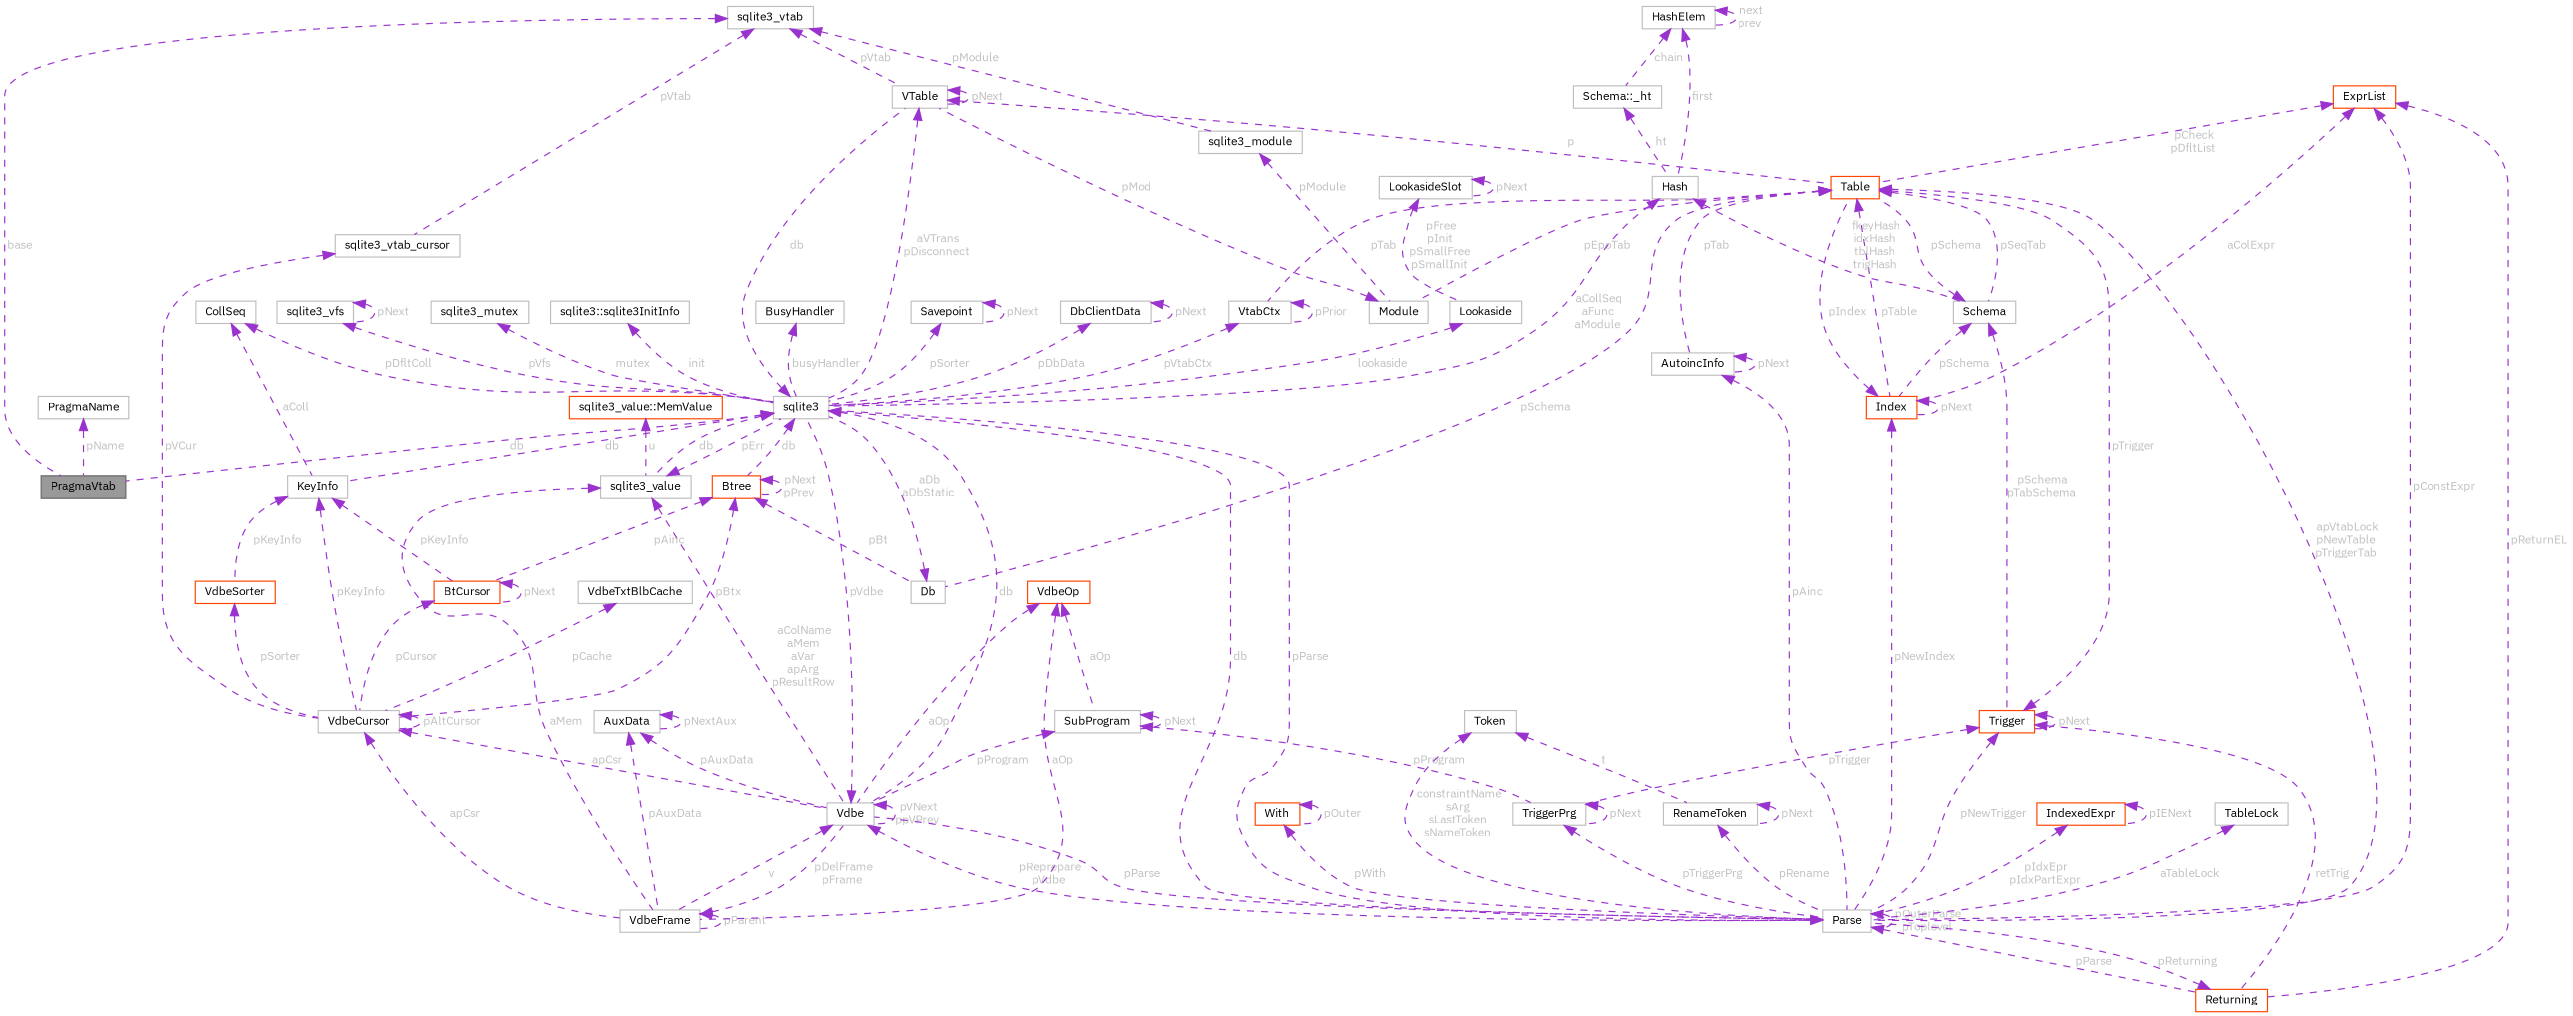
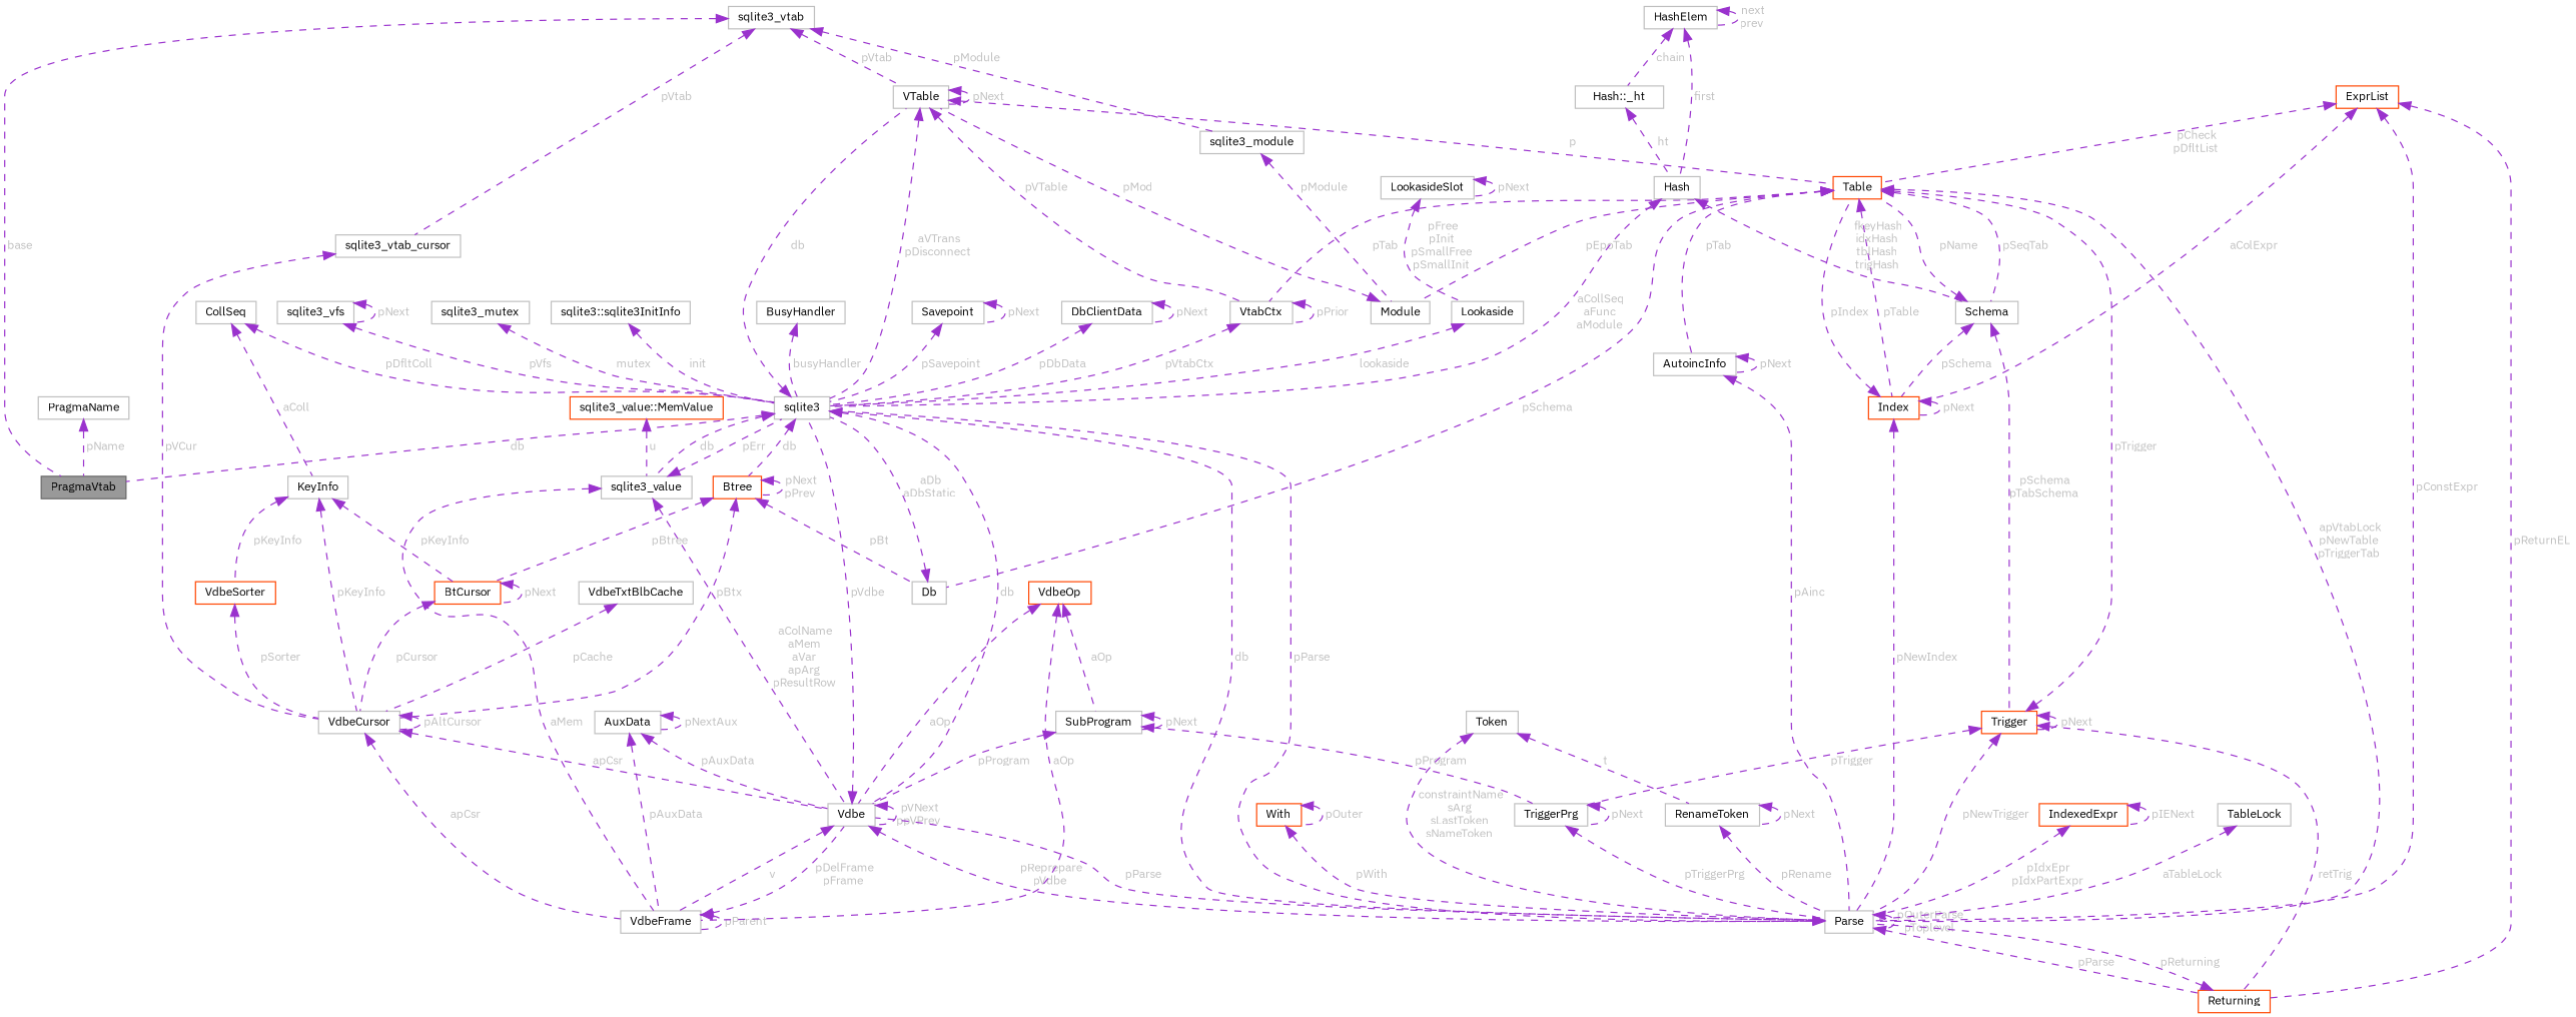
  digraph {
    fontname="IBM Plex Sans"
    node [color=grey75 fillcolor=white fontname="IBM Plex Sans" fontsize=10 shape=box style=filled]
    edge [color=darkorchid3 dir=back fontcolor=grey fontname="IBM Plex Sans" fontsize=10 labelfontname=Helvetica labelfontsize=10 style=dashed]
    n1 [color=gray40 fillcolor=grey60 fontcolor=black height=0.2 label=PragmaVtab width=0.4]
    n2 [height=0.2 label=sqlite3_vtab width=0.4]
    n3 [height=0.2 label=VTable width=0.4]
    n4 [height=0.2 label=sqlite3_vtab_cursor width=0.4]
    n5 [height=0.2 label=sqlite3_module width=0.4]
    n6 [height=0.2 label=sqlite3 width=0.4]
    n7 [color=orangered height=0.2 label=Table width=0.4]
    n8 [height=0.2 label=VtabCtx width=0.4]
    n9 [height=0.2 label=VdbeCursor width=0.4]
    n10 [height=0.2 label=Module width=0.4]
    n11 [height=0.2 label=Vdbe width=0.4]
    n12 [height=0.2 label=Parse width=0.4]
    n13 [height=0.2 label=sqlite3_value width=0.4]
    n14 [color=orangered height=0.2 label=Btree width=0.4]
    n15 [height=0.2 label=KeyInfo width=0.4]
    n16 [height=0.2 label=VdbeFrame width=0.4]
    n17 [color=orangered height=0.2 label=Returning width=0.4]
    n18 [height=0.2 label=Db width=0.4]
    n19 [color=orangered height=0.2 label=BtCursor width=0.4]
    n20 [color=orangered height=0.2 label=VdbeSorter width=0.4]
    n21 [height=0.2 label=sqlite3_vfs width=0.4]
    n22 [color=orangered height=0.2 label=ExprList width=0.4]
    n23 [color=orangered height=0.2 label=Index width=0.4]
    n24 [height=0.2 label=AutoincInfo width=0.4]
    n25 [height=0.2 label=Schema width=0.4]
    n26 [color=orangered height=0.2 label=IndexedExpr width=0.4]
    n27 [height=0.2 label=TableLock width=0.4]
    n28 [color=orangered height=0.2 label=Trigger width=0.4]
    n29 [height=0.2 label=TriggerPrg width=0.4]
    n30 [height=0.2 label=Hash width=0.4]
    n31 [height=0.2 label=HashElem width=0.4]
-   n32 [height=0.2 label="Schema::_ht" width=0.4]
+   n32 [height=0.2 label="Hash::_ht" width=0.4]
    n33 [height=0.2 label=SubProgram width=0.4]
    n34 [color=orangered height=0.2 label=VdbeOp width=0.4]
    n35 [height=0.2 label=Token width=0.4]
    n36 [height=0.2 label=RenameToken width=0.4]
    n37 [color=orangered height=0.2 label=With width=0.4]
    n38 [color=orangered height=0.2 label="sqlite3_value::MemValue" width=0.4]
    n39 [height=0.2 label=CollSeq width=0.4]
    n40 [height=0.2 label=VdbeTxtBlbCache width=0.4]
    n41 [height=0.2 label=AuxData width=0.4]
    n42 [height=0.2 label=sqlite3_mutex width=0.4]
    n43 [height=0.2 label="sqlite3::sqlite3InitInfo" width=0.4]
    n44 [height=0.2 label=Lookaside width=0.4]
    n45 [height=0.2 label=LookasideSlot width=0.4]
    n46 [height=0.2 label=BusyHandler width=0.4]
    n47 [height=0.2 label=Savepoint width=0.4]
    n48 [height=0.2 label=DbClientData width=0.4]
    n49 [height=0.2 label=PragmaName width=0.4]
    n2 -> n1 [label=" base"]
    n2 -> n3 [label=" pVtab"]
    n2 -> n4 [label=" pVtab"]
    n2 -> n5 [label=" pModule"]
    n3 -> n3 [label=" pNext"]
    n3 -> n6 [label=" aVTrans\npDisconnect"]
    n3 -> n7 [label=" p"]
+   n3 -> n8 [label=" pVTable"]
    n4 -> n9 [label=" pVCur"]
    n5 -> n10 [label=" pModule"]
    n6 -> n1 [label=" db"]
    n6 -> n3 [label=" db"]
    n6 -> n11 [label=" db"]
    n6 -> n12 [label=" db"]
    n6 -> n13 [label=" db"]
    n6 -> n14 [label=" db"]
-   n6 -> n15 [label=" db"]
    n7 -> n8 [label=" pTab"]
    n7 -> n10 [label=" pEpoTab"]
    n7 -> n12 [label=" apVtabLock\npNewTable\npTriggerTab"]
    n7 -> n18 [label=" pSchema"]
    n7 -> n23 [label=" pTable"]
    n7 -> n24 [label=" pTab"]
    n7 -> n25 [label=" pSeqTab"]
    n8 -> n6 [label=" pVtabCtx"]
    n8 -> n8 [label=" pPrior"]
    n9 -> n9 [label=" pAltCursor"]
    n9 -> n11 [label=" apCsr"]
    n9 -> n16 [label=" apCsr"]
    n10 -> n3 [label=" pMod"]
    n11 -> n6 [label=" pVdbe"]
    n11 -> n11 [label=" pVNext\nppVPrev"]
    n11 -> n12 [label=" pReprepare\npVdbe"]
    n11 -> n16 [label=" v"]
    n12 -> n6 [label=" pParse"]
    n12 -> n11 [label=" pParse"]
    n12 -> n12 [label=" pOuterParse\npToplevel"]
    n12 -> n17 [label=" pParse"]
    n13 -> n6 [label=" pErr"]
    n13 -> n11 [label=" aColName\naMem\naVar\napArg\npResultRow"]
    n13 -> n16 [label=" aMem"]
    n14 -> n9 [label=" pBtx"]
    n14 -> n14 [label=" pNext\npPrev"]
    n14 -> n18 [label=" pBt"]
-   n14 -> n19 [label=" pAinc"]
+   n14 -> n19 [label=" pBtree"]
    n15 -> n9 [label=" pKeyInfo"]
    n15 -> n19 [label=" pKeyInfo"]
    n15 -> n20 [label=" pKeyInfo"]
    n16 -> n11 [label=" pDelFrame\npFrame"]
    n16 -> n16 [label=" pParent"]
    n17 -> n12 [label=" pReturning"]
    n18 -> n6 [label=" aDb\naDbStatic"]
    n19 -> n9 [label=" pCursor"]
    n19 -> n19 [label=" pNext"]
    n20 -> n9 [label=" pSorter"]
    n21 -> n6 [label=" pVfs"]
    n21 -> n21 [label=" pNext"]
    n22 -> n7 [label=" pCheck\npDfltList"]
    n22 -> n12 [label=" pConstExpr"]
    n22 -> n17 [label=" pReturnEL"]
    n22 -> n23 [label=" aColExpr"]
    n23 -> n7 [label=" pIndex"]
    n23 -> n12 [label=" pNewIndex"]
    n23 -> n23 [label=" pNext"]
    n24 -> n12 [label=" pAinc"]
    n24 -> n24 [label=" pNext"]
-   n25 -> n7 [label=" pSchema"]
+   n25 -> n7 [label=" pName"]
    n25 -> n23 [label=" pSchema"]
    n25 -> n28 [label=" pSchema\npTabSchema"]
    n26 -> n12 [label=" pIdxEpr\npIdxPartExpr"]
    n26 -> n26 [label=" pIENext"]
    n27 -> n12 [label=" aTableLock"]
    n28 -> n7 [label=" pTrigger"]
    n28 -> n12 [label=" pNewTrigger"]
    n28 -> n17 [label=" retTrig"]
    n28 -> n28 [label=" pNext"]
    n28 -> n29 [label=" pTrigger"]
    n29 -> n12 [label=" pTriggerPrg"]
    n29 -> n29 [label=" pNext"]
    n30 -> n6 [label=" aCollSeq\naFunc\naModule"]
    n30 -> n25 [label=" fkeyHash\nidxHash\ntblHash\ntrigHash"]
    n31 -> n30 [label=" first"]
    n31 -> n31 [label=" next\nprev"]
    n31 -> n32 [label=" chain"]
    n32 -> n30 [label=" ht"]
    n33 -> n11 [label=" pProgram"]
    n33 -> n29 [label=" pProgram"]
    n33 -> n33 [label=" pNext"]
    n34 -> n11 [label=" aOp"]
    n34 -> n16 [label=" aOp"]
    n34 -> n33 [label=" aOp"]
    n35 -> n12 [label=" constraintName\nsArg\nsLastToken\nsNameToken"]
    n35 -> n36 [label=" t"]
    n36 -> n12 [label=" pRename"]
    n36 -> n36 [label=" pNext"]
    n37 -> n12 [label=" pWith"]
    n37 -> n37 [label=" pOuter"]
    n38 -> n13 [label=" u"]
    n39 -> n6 [label=" pDfltColl"]
    n39 -> n15 [label=" aColl"]
    n40 -> n9 [label=" pCache"]
    n41 -> n11 [label=" pAuxData"]
    n41 -> n16 [label=" pAuxData"]
    n41 -> n41 [label=" pNextAux"]
    n42 -> n6 [label=" mutex"]
    n43 -> n6 [label=" init"]
    n44 -> n6 [label=" lookaside"]
    n45 -> n44 [label=" pFree\npInit\npSmallFree\npSmallInit"]
    n45 -> n45 [label=" pNext"]
    n46 -> n6 [label=" busyHandler"]
-   n47 -> n6 [label=" pSorter"]
+   n47 -> n6 [label=" pSavepoint"]
    n47 -> n47 [label=" pNext"]
    n48 -> n6 [label=" pDbData"]
    n48 -> n48 [label=" pNext"]
    n49 -> n1 [label=" pName"]
  }
